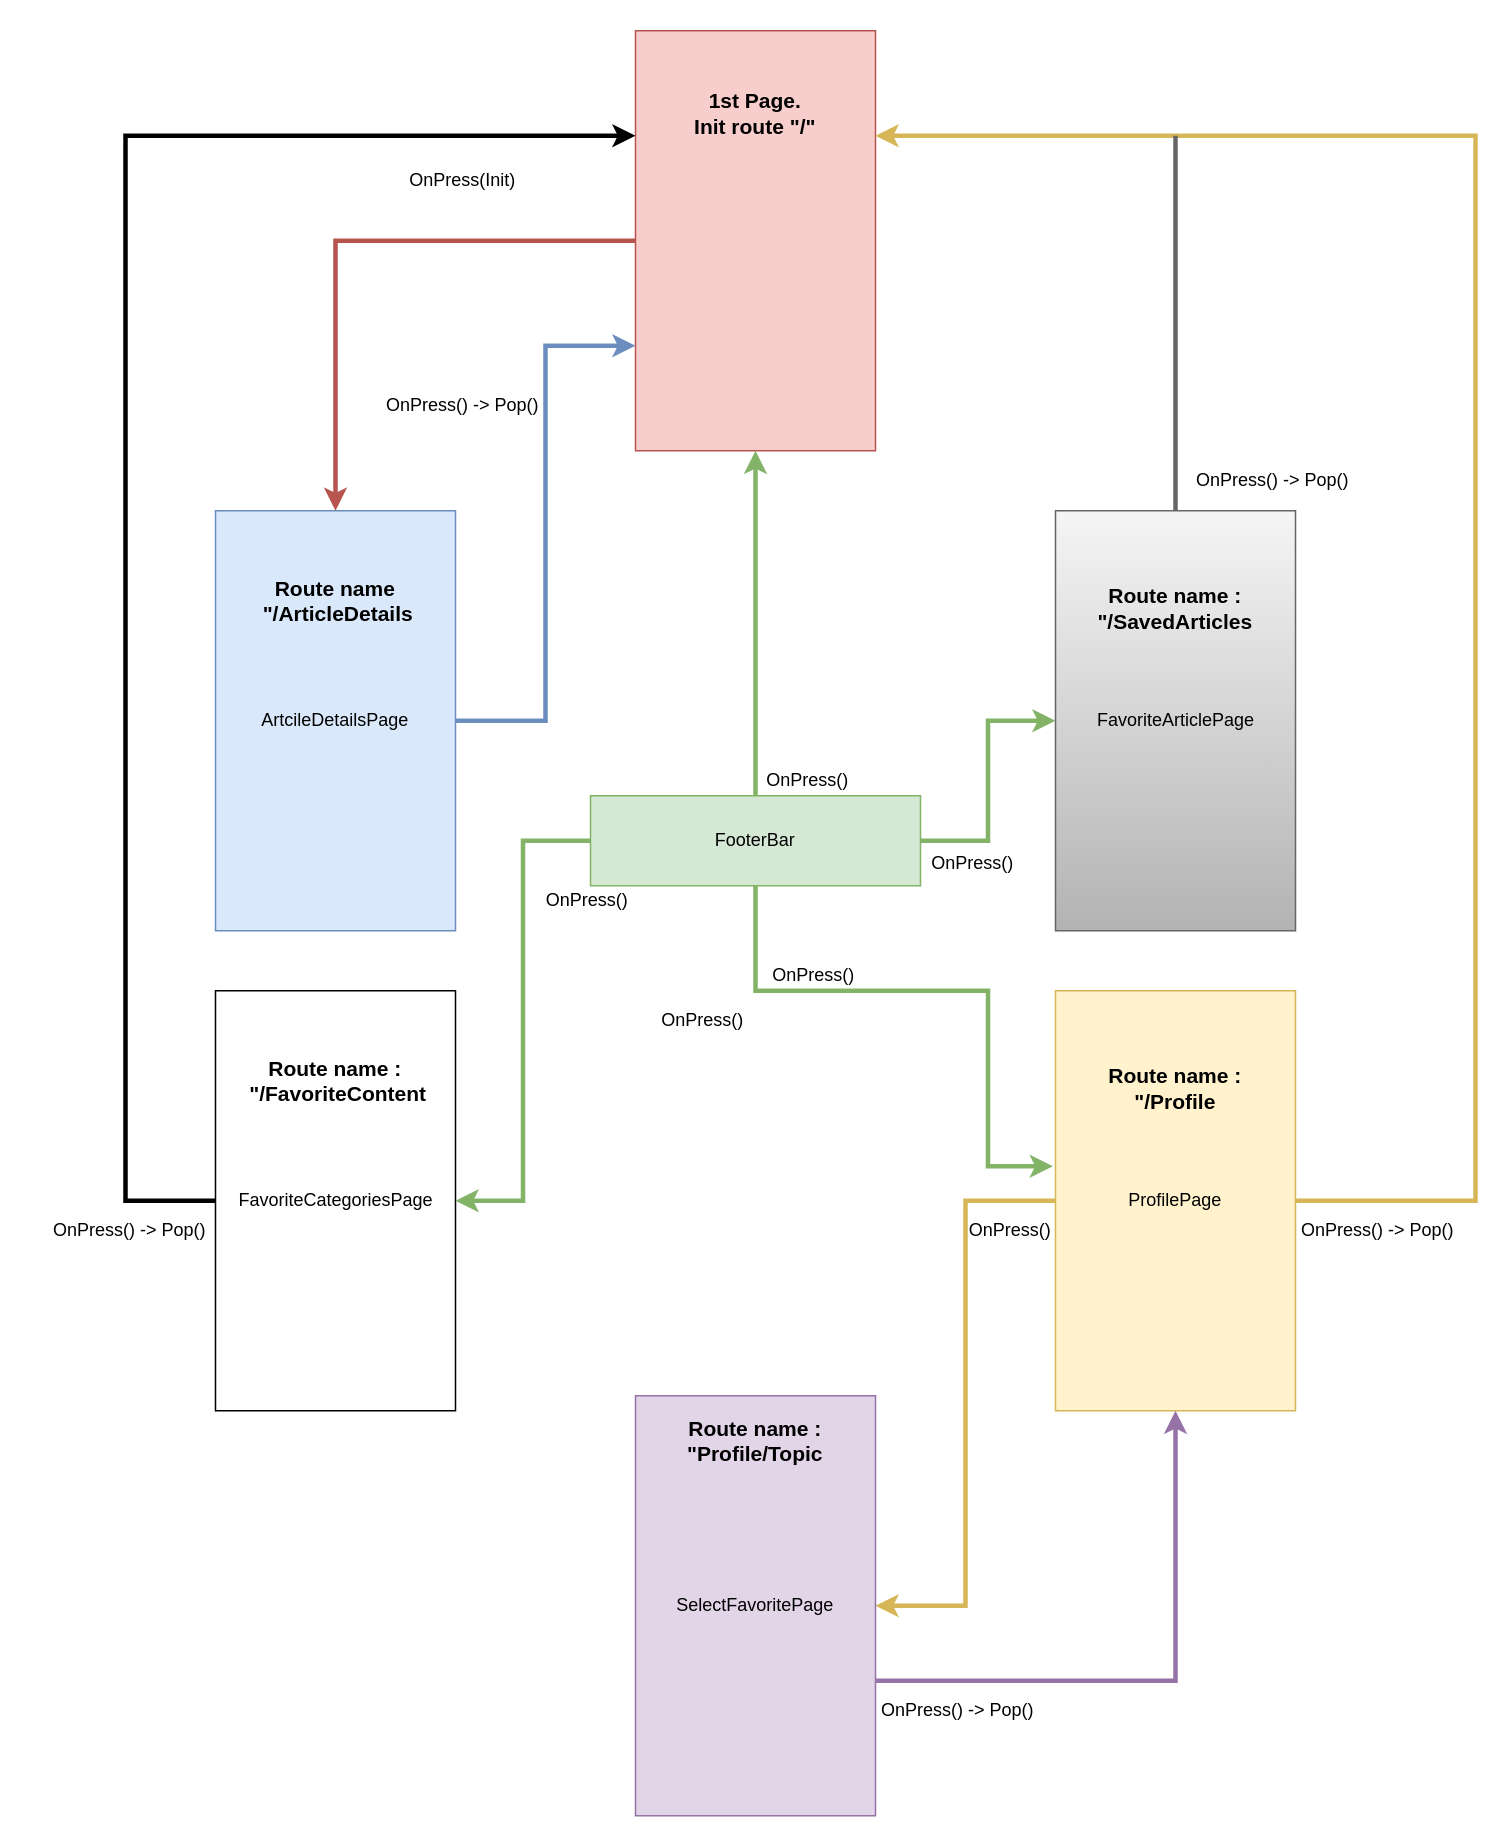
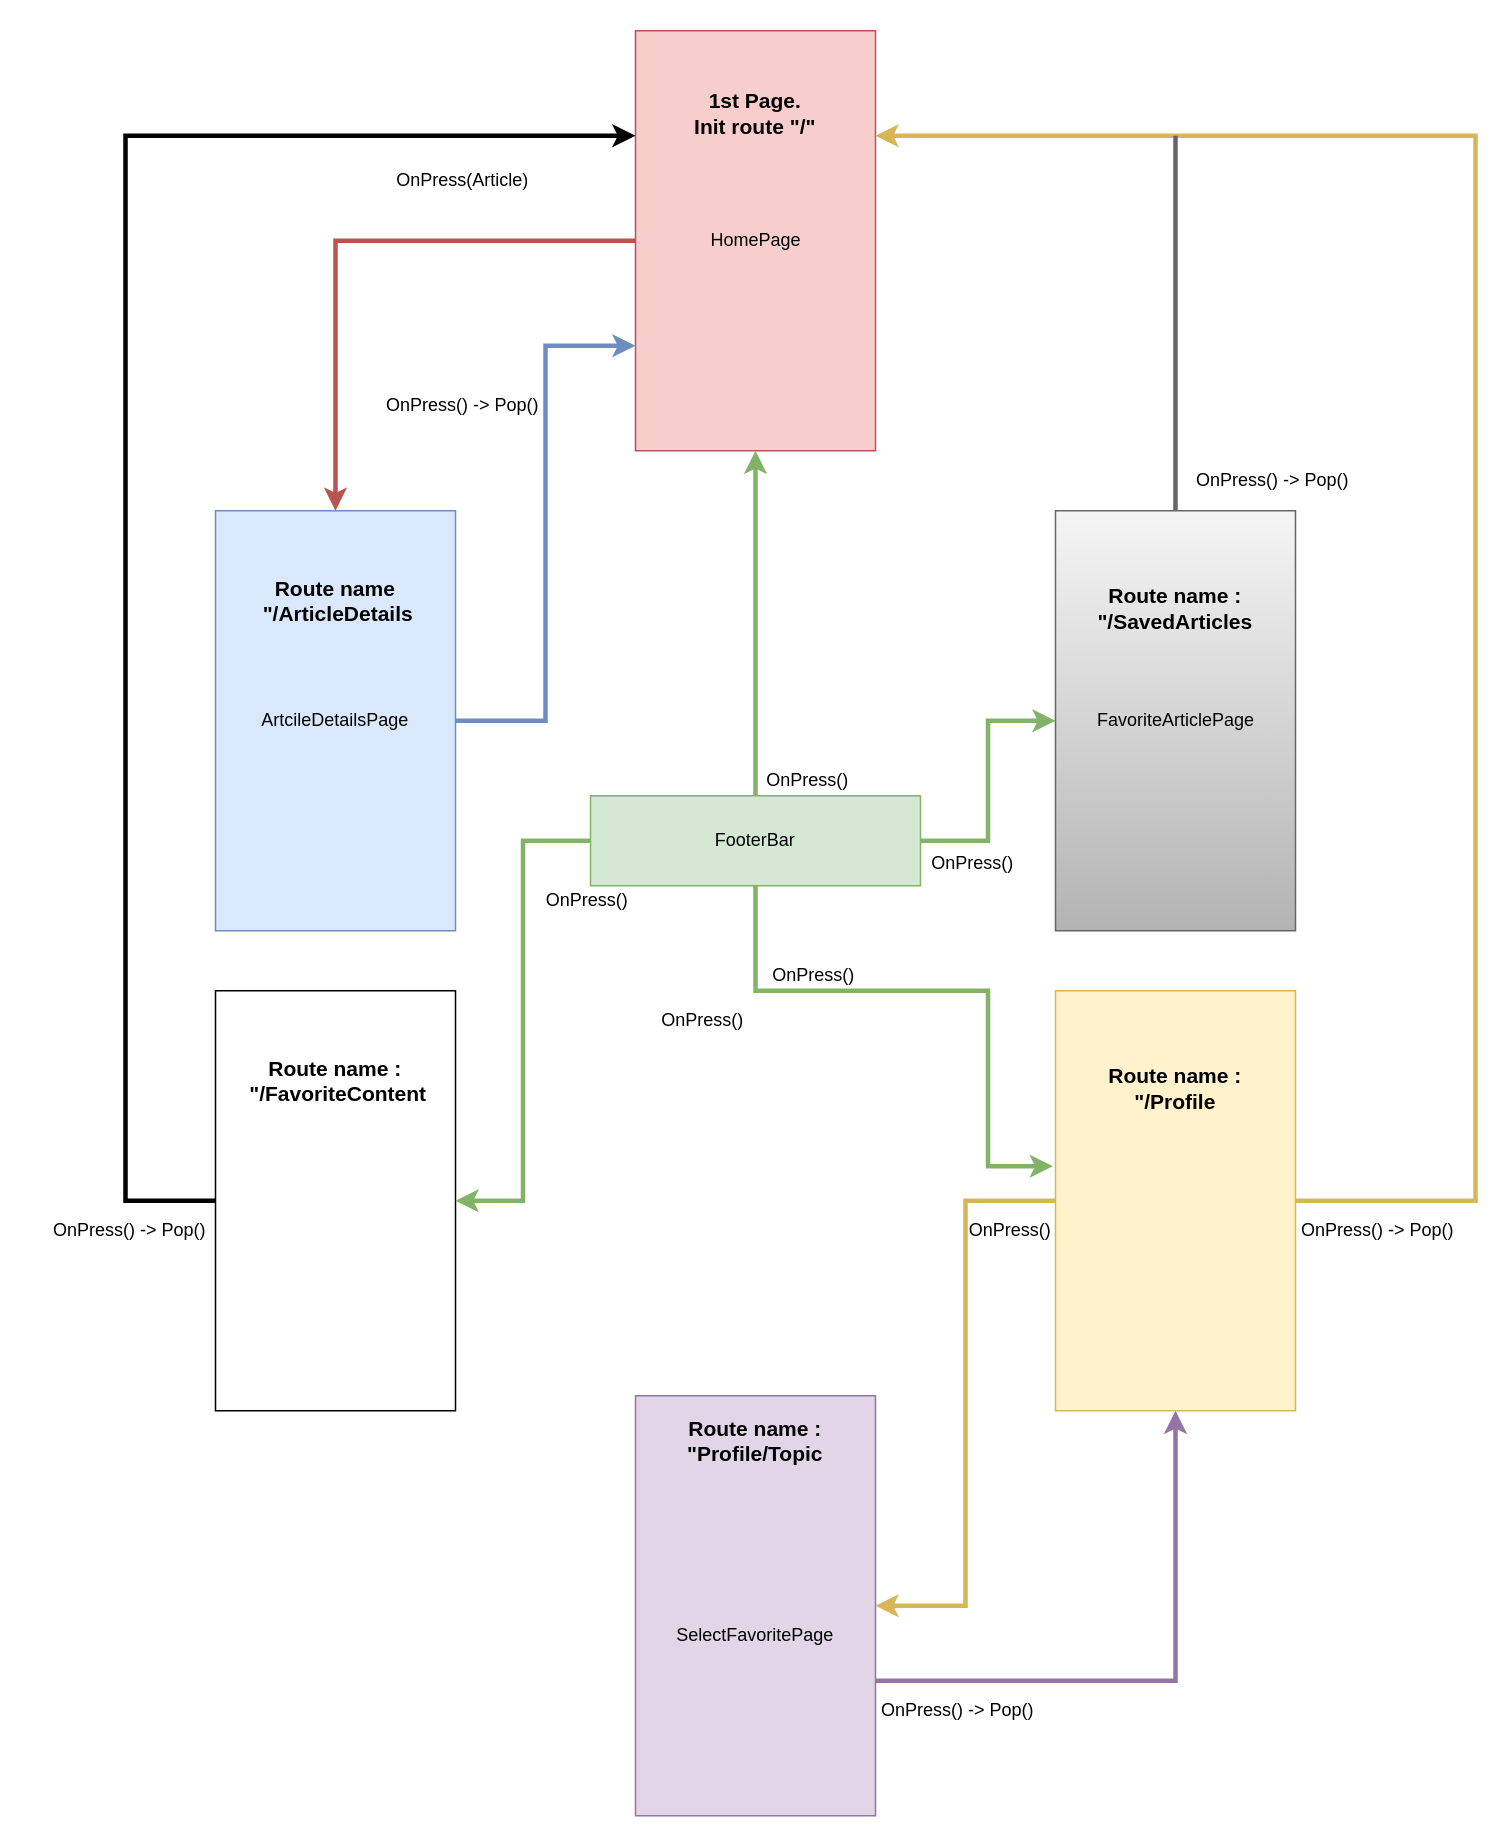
  <mxCell id="0" />
  <mxCell id="1" parent="0" />
  <mxCell id="2" style="edgeStyle=orthogonalEdgeStyle;rounded=0;orthogonalLoop=1;jettySize=auto;html=1;entryX=0.5;entryY=0;entryDx=0;entryDy=0;strokeWidth=3;fillColor=#f8cecc;strokeColor=#b85450;" edge="1" parent="1" source="3" target="6"><mxGeometry relative="1" as="geometry" /></mxCell>
  <mxCell id="3" value="" style="rounded=0;whiteSpace=wrap;html=1;fillColor=#f8cecc;strokeColor=#b85450;" vertex="1" parent="1"><mxGeometry x="423" y="20" width="160" height="280" as="geometry" /></mxCell>
+ <mxCell id="4" value="HomePage" style="text;html=1;strokeColor=none;fillColor=none;align=center;verticalAlign=middle;whiteSpace=wrap;rounded=0;" vertex="1" parent="1"><mxGeometry x="455.5" y="150" width="95" height="20" as="geometry" /></mxCell>
  <mxCell id="5" style="edgeStyle=orthogonalEdgeStyle;rounded=0;orthogonalLoop=1;jettySize=auto;html=1;entryX=0;entryY=0.75;entryDx=0;entryDy=0;strokeWidth=3;fillColor=#dae8fc;strokeColor=#6c8ebf;" edge="1" parent="1" source="6" target="3"><mxGeometry relative="1" as="geometry" /></mxCell>
  <mxCell id="6" value="" style="rounded=0;whiteSpace=wrap;html=1;fillColor=#dae8fc;strokeColor=#6c8ebf;" vertex="1" parent="1"><mxGeometry x="143" y="340" width="160" height="280" as="geometry" /></mxCell>
  <mxCell id="7" value="ArtcileDetailsPage" style="text;html=1;strokeColor=none;fillColor=none;align=center;verticalAlign=middle;whiteSpace=wrap;rounded=0;" vertex="1" parent="1"><mxGeometry x="173" y="470" width="100" height="20" as="geometry" /></mxCell>
  <mxCell id="8" style="edgeStyle=orthogonalEdgeStyle;rounded=0;orthogonalLoop=1;jettySize=auto;html=1;entryX=1;entryY=0.25;entryDx=0;entryDy=0;strokeWidth=3;fillColor=#fff2cc;strokeColor=#d6b656;" edge="1" parent="1" source="9" target="3"><mxGeometry relative="1" as="geometry"><Array as="points"><mxPoint x="983" y="800" /><mxPoint x="983" y="90" /></Array></mxGeometry></mxCell>
  <mxCell id="9" value="" style="rounded=0;whiteSpace=wrap;html=1;fillColor=#fff2cc;strokeColor=#d6b656;" vertex="1" parent="1"><mxGeometry x="703" y="660" width="160" height="280" as="geometry" /></mxCell>
- <mxCell id="10" value="ProfilePage" style="text;html=1;strokeColor=none;fillColor=none;align=center;verticalAlign=middle;whiteSpace=wrap;rounded=0;" vertex="1" parent="1"><mxGeometry x="738" y="790" width="90" height="20" as="geometry" /></mxCell>
  <mxCell id="11" value="" style="rounded=0;whiteSpace=wrap;html=1;fillColor=#f5f5f5;strokeColor=#666666;gradientColor=#b3b3b3;" vertex="1" parent="1"><mxGeometry x="703" y="340" width="160" height="280" as="geometry" /></mxCell>
  <mxCell id="12" value="FavoriteArticlePage" style="text;html=1;strokeColor=none;fillColor=none;align=center;verticalAlign=middle;whiteSpace=wrap;rounded=0;" vertex="1" parent="1"><mxGeometry x="725.5" y="470" width="115" height="20" as="geometry" /></mxCell>
  <mxCell id="13" style="edgeStyle=orthogonalEdgeStyle;rounded=0;orthogonalLoop=1;jettySize=auto;html=1;entryX=0;entryY=0.25;entryDx=0;entryDy=0;strokeWidth=3;" edge="1" parent="1" source="14" target="3"><mxGeometry relative="1" as="geometry"><Array as="points"><mxPoint x="83" y="800" /><mxPoint x="83" y="90" /></Array></mxGeometry></mxCell>
  <mxCell id="14" value="" style="rounded=0;whiteSpace=wrap;html=1;" vertex="1" parent="1"><mxGeometry x="143" y="660" width="160" height="280" as="geometry" /></mxCell>
- <mxCell id="15" value="FavoriteCategoriesPage" style="text;html=1;strokeColor=none;fillColor=none;align=center;verticalAlign=middle;whiteSpace=wrap;rounded=0;" vertex="1" parent="1"><mxGeometry x="150.5" y="790" width="145" height="20" as="geometry" /></mxCell>
  <mxCell id="16" style="edgeStyle=orthogonalEdgeStyle;rounded=0;orthogonalLoop=1;jettySize=auto;html=1;entryX=0.5;entryY=1;entryDx=0;entryDy=0;strokeWidth=3;fillColor=#d5e8d4;strokeColor=#82b366;" edge="1" parent="1" source="21" target="3"><mxGeometry relative="1" as="geometry" /></mxCell>
  <mxCell id="17" style="edgeStyle=orthogonalEdgeStyle;rounded=0;orthogonalLoop=1;jettySize=auto;html=1;strokeWidth=3;fillColor=#d5e8d4;strokeColor=#82b366;" edge="1" parent="1" source="21" target="11"><mxGeometry relative="1" as="geometry" /></mxCell>
  <mxCell id="18" style="edgeStyle=orthogonalEdgeStyle;rounded=0;orthogonalLoop=1;jettySize=auto;html=1;entryX=1;entryY=0.5;entryDx=0;entryDy=0;strokeWidth=3;fillColor=#d5e8d4;strokeColor=#82b366;" edge="1" parent="1" source="21" target="14"><mxGeometry relative="1" as="geometry" /></mxCell>
  <mxCell id="19" style="edgeStyle=orthogonalEdgeStyle;rounded=0;orthogonalLoop=1;jettySize=auto;html=1;entryX=-0.011;entryY=0.418;entryDx=0;entryDy=0;strokeWidth=3;fillColor=#d5e8d4;strokeColor=#82b366;entryPerimeter=0;" edge="1" parent="1" source="21" target="9"><mxGeometry relative="1" as="geometry"><Array as="points"><mxPoint x="503" y="660" /><mxPoint x="658" y="660" /><mxPoint x="658" y="777" /></Array></mxGeometry></mxCell>
  <mxCell id="20" style="edgeStyle=orthogonalEdgeStyle;rounded=0;orthogonalLoop=1;jettySize=auto;html=1;strokeWidth=3;fillColor=#fff2cc;strokeColor=#d6b656;exitX=0;exitY=0.5;exitDx=0;exitDy=0;" edge="1" parent="1" source="9" target="24"><mxGeometry relative="1" as="geometry" /></mxCell>
  <mxCell id="21" value="" style="rounded=0;whiteSpace=wrap;html=1;fillColor=#d5e8d4;strokeColor=#82b366;" vertex="1" parent="1"><mxGeometry x="393" y="530" width="220" height="60" as="geometry" /></mxCell>
  <mxCell id="22" value="FooterBar" style="text;html=1;strokeColor=none;fillColor=none;align=center;verticalAlign=middle;whiteSpace=wrap;rounded=0;" vertex="1" parent="1"><mxGeometry x="443" y="550" width="120" height="20" as="geometry" /></mxCell>
  <mxCell id="23" style="edgeStyle=orthogonalEdgeStyle;rounded=0;orthogonalLoop=1;jettySize=auto;html=1;entryX=0.5;entryY=1;entryDx=0;entryDy=0;strokeWidth=3;fillColor=#e1d5e7;strokeColor=#9673a6;" edge="1" parent="1" source="24" target="9"><mxGeometry relative="1" as="geometry"><Array as="points"><mxPoint x="783" y="1120" /></Array></mxGeometry></mxCell>
  <mxCell id="24" value="" style="rounded=0;whiteSpace=wrap;html=1;fillColor=#e1d5e7;strokeColor=#9673a6;" vertex="1" parent="1"><mxGeometry x="423" y="930" width="160" height="280" as="geometry" /></mxCell>
- <mxCell id="25" value="SelectFavoritePage" style="text;html=1;strokeColor=none;fillColor=none;align=center;verticalAlign=middle;whiteSpace=wrap;rounded=0;" vertex="1" parent="1"><mxGeometry x="443" y="1060" width="120" height="20" as="geometry" /></mxCell>
+ <mxCell id="25" value="SelectFavoritePage" style="text;html=1;strokeColor=none;fillColor=none;align=center;verticalAlign=middle;whiteSpace=wrap;rounded=0;" vertex="1" parent="1"><mxGeometry x="443" y="1080" width="120" height="20" as="geometry" /></mxCell>
  <mxCell id="26" value="&lt;b&gt;&lt;font style=&quot;font-size: 14px&quot;&gt;1st Page.&lt;br&gt;Init route &quot;/&quot;&lt;/font&gt;&lt;/b&gt;" style="text;html=1;strokeColor=none;fillColor=none;align=center;verticalAlign=middle;whiteSpace=wrap;rounded=0;" vertex="1" parent="1"><mxGeometry x="413" y="30" width="180" height="90" as="geometry" /></mxCell>
  <mxCell id="27" value="&lt;span style=&quot;font-size: 14px&quot;&gt;&lt;b&gt;Route name&lt;br&gt;&amp;nbsp;&quot;/ArticleDetails&lt;/b&gt;&lt;/span&gt;" style="text;html=1;strokeColor=none;fillColor=none;align=center;verticalAlign=middle;whiteSpace=wrap;rounded=0;" vertex="1" parent="1"><mxGeometry x="133" y="360" width="180" height="80" as="geometry" /></mxCell>
  <mxCell id="28" value="&lt;span style=&quot;font-size: 14px&quot;&gt;&lt;b&gt;Route name :&lt;br&gt;&amp;nbsp;&quot;/FavoriteContent&lt;/b&gt;&lt;/span&gt;" style="text;html=1;strokeColor=none;fillColor=none;align=center;verticalAlign=middle;whiteSpace=wrap;rounded=0;" vertex="1" parent="1"><mxGeometry x="133" y="680" width="180" height="80" as="geometry" /></mxCell>
  <mxCell id="29" value="&lt;span style=&quot;font-size: 14px&quot;&gt;&lt;b&gt;Route name : &quot;Profile/Topic&lt;/b&gt;&lt;/span&gt;" style="text;html=1;strokeColor=none;fillColor=none;align=center;verticalAlign=middle;whiteSpace=wrap;rounded=0;" vertex="1" parent="1"><mxGeometry x="413" y="950" width="180" height="20" as="geometry" /></mxCell>
  <mxCell id="30" value="&lt;span style=&quot;font-size: 14px&quot;&gt;&lt;b&gt;Route name : &lt;br&gt;&quot;/Profile&lt;/b&gt;&lt;/span&gt;&lt;span style=&quot;color: rgba(0 , 0 , 0 , 0) ; font-family: monospace ; font-size: 0px&quot;&gt;%3CmxGraphModel%3E%3Croot%3E%3CmxCell%20id%3D%220%22%2F%3E%3CmxCell%20id%3D%221%22%20parent%3D%220%22%2F%3E%3CmxCell%20id%3D%222%22%20value%3D%22%26lt%3Bspan%20style%3D%26quot%3Bfont-size%3A%2014px%26quot%3B%26gt%3B%26lt%3Bb%26gt%3BRoute%20name%20%3A%20%26quot%3B%2FTopic%26lt%3B%2Fb%26gt%3B%26lt%3B%2Fspan%26gt%3B%22%20style%3D%22text%3Bhtml%3D1%3BstrokeColor%3Dnone%3BfillColor%3Dnone%3Balign%3Dcenter%3BverticalAlign%3Dmiddle%3BwhiteSpace%3Dwrap%3Brounded%3D0%3B%22%20vertex%3D%221%22%20parent%3D%221%22%3E%3CmxGeometry%20x%3D%22350%22%20y%3D%221090%22%20width%3D%22180%22%20height%3D%2220%22%20as%3D%22geometry%22%2F%3E%3C%2FmxCell%3E%3C%2Froot%3E%3C%2FmxGraphModel%3E&lt;/span&gt;" style="text;html=1;strokeColor=none;fillColor=none;align=center;verticalAlign=middle;whiteSpace=wrap;rounded=0;" vertex="1" parent="1"><mxGeometry x="693" y="680" width="180" height="90" as="geometry" /></mxCell>
  <mxCell id="31" value="&lt;span style=&quot;font-size: 14px&quot;&gt;&lt;b&gt;Route name : &lt;br&gt;&quot;/SavedArticles&lt;/b&gt;&lt;/span&gt;&lt;span style=&quot;color: rgba(0 , 0 , 0 , 0) ; font-family: monospace ; font-size: 0px&quot;&gt;%3CmxGraphModel%3E%3Croot%3E%3CmxCell%20id%3D%220%22%2F%3E%3CmxCell%20id%3D%221%22%20parent%3D%220%22%2F%3E%3CmxCell%20id%3D%222%22%20value%3D%22%26lt%3Bspan%20style%3D%26quot%3Bfont-size%3A%2014px%26quot%3B%26gt%3B%26lt%3Bb%26gt%3BRoute%20name%20%3A%20%26quot%3B%2FTopic%26lt%3B%2Fb%26gt%3B%26lt%3B%2Fspan%26gt%3B%22%20style%3D%22text%3Bhtml%3D1%3BstrokeColor%3Dnone%3BfillColor%3Dnone%3Balign%3Dcenter%3BverticalAlign%3Dmiddle%3BwhiteSpace%3Dwrap%3Brounded%3D0%3B%22%20vertex%3D%221%22%20parent%3D%221%22%3E%3CmxGeometry%20x%3D%22350%22%20y%3D%221090%22%20width%3D%22180%22%20height%3D%2220%22%20as%3D%22geometry%22%2F%3E%3C%2FmxCell%3E%3C%2Froot%3E%3C%2FmxGraphModel%3E&lt;/span&gt;" style="text;html=1;strokeColor=none;fillColor=none;align=center;verticalAlign=middle;whiteSpace=wrap;rounded=0;" vertex="1" parent="1"><mxGeometry x="693" y="360" width="180" height="90" as="geometry" /></mxCell>
- <mxCell id="32" value="OnPress(Init)" style="text;html=1;strokeColor=none;fillColor=none;align=center;verticalAlign=middle;whiteSpace=wrap;rounded=0;" vertex="1" parent="1"><mxGeometry x="243" y="110" width="130" height="20" as="geometry" /></mxCell>
+ <mxCell id="32" value="OnPress(Article)" style="text;html=1;strokeColor=none;fillColor=none;align=center;verticalAlign=middle;whiteSpace=wrap;rounded=0;" vertex="1" parent="1"><mxGeometry x="243" y="110" width="130" height="20" as="geometry" /></mxCell>
  <mxCell id="33" value="OnPress() -&amp;gt; Pop()" style="text;html=1;strokeColor=none;fillColor=none;align=center;verticalAlign=middle;whiteSpace=wrap;rounded=0;" vertex="1" parent="1"><mxGeometry x="243" y="260" width="130" height="20" as="geometry" /></mxCell>
  <mxCell id="34" value="OnPress()" style="text;html=1;strokeColor=none;fillColor=none;align=center;verticalAlign=middle;whiteSpace=wrap;rounded=0;" vertex="1" parent="1"><mxGeometry x="473" y="510" width="130" height="20" as="geometry" /></mxCell>
  <mxCell id="35" value="OnPress()" style="text;html=1;strokeColor=none;fillColor=none;align=center;verticalAlign=middle;whiteSpace=wrap;rounded=0;" vertex="1" parent="1"><mxGeometry x="325.5" y="590" width="130" height="20" as="geometry" /></mxCell>
  <mxCell id="36" value="OnPress()" style="text;html=1;strokeColor=none;fillColor=none;align=center;verticalAlign=middle;whiteSpace=wrap;rounded=0;" vertex="1" parent="1"><mxGeometry x="403" y="670" width="130" height="20" as="geometry" /></mxCell>
  <mxCell id="37" value="OnPress()" style="text;html=1;strokeColor=none;fillColor=none;align=center;verticalAlign=middle;whiteSpace=wrap;rounded=0;" vertex="1" parent="1"><mxGeometry x="477" y="640" width="130" height="20" as="geometry" /></mxCell>
  <mxCell id="38" value="OnPress()" style="text;html=1;strokeColor=none;fillColor=none;align=center;verticalAlign=middle;whiteSpace=wrap;rounded=0;" vertex="1" parent="1"><mxGeometry x="603" y="570" width="90" height="10" as="geometry" /></mxCell>
  <mxCell id="39" value="OnPress() -&amp;gt; Pop()" style="text;html=1;strokeColor=none;fillColor=none;align=center;verticalAlign=middle;whiteSpace=wrap;rounded=0;" vertex="1" parent="1"><mxGeometry x="573" y="1130" width="130" height="20" as="geometry" /></mxCell>
  <mxCell id="40" value="OnPress()" style="text;html=1;strokeColor=none;fillColor=none;align=center;verticalAlign=middle;whiteSpace=wrap;rounded=0;" vertex="1" parent="1"><mxGeometry x="608" y="810" width="130" height="20" as="geometry" /></mxCell>
  <mxCell id="41" value="" style="endArrow=none;html=1;strokeWidth=3;exitX=0.5;exitY=0;exitDx=0;exitDy=0;fillColor=#f5f5f5;strokeColor=#666666;gradientColor=#b3b3b3;" edge="1" parent="1" source="11"><mxGeometry width="50" height="50" relative="1" as="geometry"><mxPoint x="803" y="420" as="sourcePoint" /><mxPoint x="783" y="90" as="targetPoint" /></mxGeometry></mxCell>
  <mxCell id="42" value="OnPress() -&amp;gt; Pop()" style="text;html=1;strokeColor=none;fillColor=none;align=center;verticalAlign=middle;whiteSpace=wrap;rounded=0;" vertex="1" parent="1"><mxGeometry x="853" y="810" width="130" height="20" as="geometry" /></mxCell>
  <mxCell id="43" value="OnPress() -&amp;gt; Pop()" style="text;html=1;strokeColor=none;fillColor=none;align=center;verticalAlign=middle;whiteSpace=wrap;rounded=0;" vertex="1" parent="1"><mxGeometry x="783" y="310" width="130" height="20" as="geometry" /></mxCell>
  <mxCell id="44" value="OnPress() -&amp;gt; Pop()" style="text;html=1;strokeColor=none;fillColor=none;align=center;verticalAlign=middle;whiteSpace=wrap;rounded=0;" vertex="1" parent="1"><mxGeometry x="20.5" y="810" width="130" height="20" as="geometry" /></mxCell>
